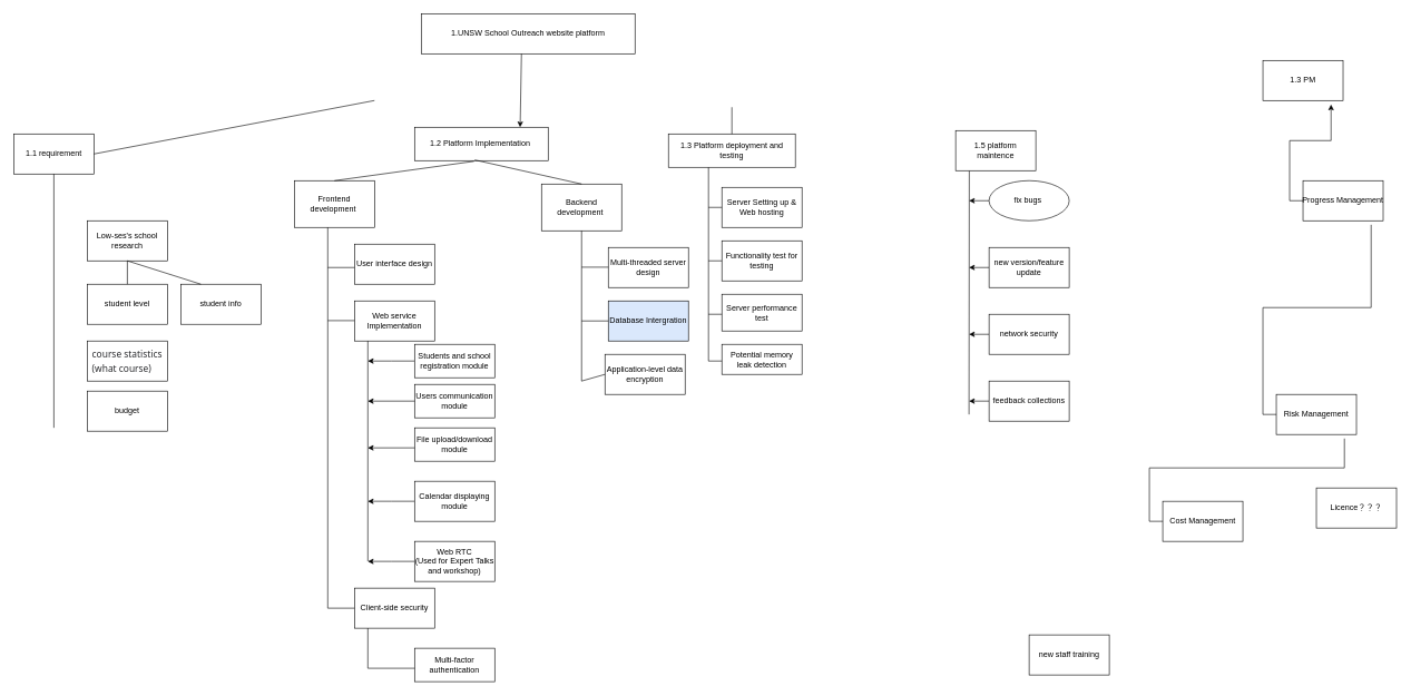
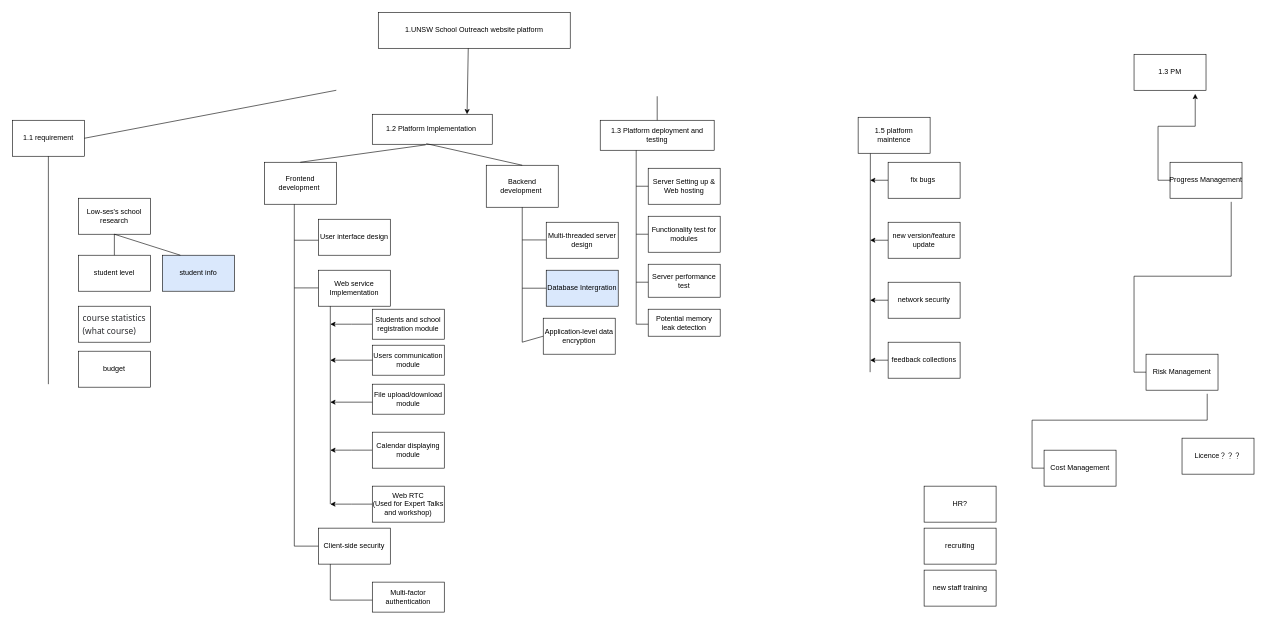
  <mxCell id="0" />
  <mxCell id="1" parent="0" />
  <mxCell id="2" value="1.UNSW School Outreach website platform" style="rounded=0;whiteSpace=wrap;html=1;" parent="1" vertex="1"><mxGeometry x="630" y="20" width="320" height="60" as="geometry" /></mxCell>
  <mxCell id="3" value="Low-ses's school research" style="rounded=0;whiteSpace=wrap;html=1;" parent="1" vertex="1"><mxGeometry x="130" y="330" width="120" height="60" as="geometry" /></mxCell>
  <mxCell id="4" value="1.1 requirement" style="rounded=0;whiteSpace=wrap;html=1;" parent="1" vertex="1"><mxGeometry x="20" y="200" width="120" height="60" as="geometry" /></mxCell>
  <mxCell id="5" value="" style="endArrow=none;html=1;rounded=0;exitX=0.5;exitY=1;exitDx=0;exitDy=0;" parent="1" source="4" edge="1"><mxGeometry width="50" height="50" relative="1" as="geometry"><mxPoint x="450" y="480" as="sourcePoint" /><mxPoint x="80" y="640" as="targetPoint" /></mxGeometry></mxCell>
  <mxCell id="6" value="student level" style="rounded=0;whiteSpace=wrap;html=1;" parent="1" vertex="1"><mxGeometry x="130" y="425" width="120" height="60" as="geometry" /></mxCell>
  <mxCell id="7" value="&lt;ul style=&quot;box-sizing: border-box; margin: 0px; padding: 0px; color: rgb(42, 43, 46); font-family: &amp;quot;PingFang SC&amp;quot;, &amp;quot;Segoe UI&amp;quot;, Arial, &amp;quot;Microsoft YaHei&amp;quot;, 微软雅黑, 宋体, &amp;quot;Malgun Gothic&amp;quot;, sans-serif; font-size: 14px; text-align: start; background-color: rgb(255, 255, 255);&quot;&gt;&lt;li style=&quot;box-sizing: border-box; margin: 0px; padding: 0px; list-style: none;&quot;&gt;&lt;p style=&quot;box-sizing: border-box; margin: 0px 0px 2px; padding: 0px; line-height: 21px; display: inline; font-size: var(--main-font-size);&quot; class=&quot;src grammarSection&quot; data-group=&quot;1-1&quot;&gt;course statistics&lt;/p&gt;&lt;/li&gt;&lt;li style=&quot;box-sizing: border-box; margin: 0px; padding: 0px; list-style: none;&quot;&gt;&lt;p style=&quot;box-sizing: border-box; margin: 0px 0px 2px; padding: 0px; line-height: 21px; display: inline; font-size: var(--main-font-size);&quot; class=&quot;src grammarSection&quot; data-group=&quot;1-1&quot;&gt;(what course)&lt;/p&gt;&lt;/li&gt;&lt;/ul&gt;" style="rounded=0;whiteSpace=wrap;html=1;" parent="1" vertex="1"><mxGeometry x="130" y="510" width="120" height="60" as="geometry" /></mxCell>
  <mxCell id="8" value="1.2 Platform Implementation&amp;nbsp;" style="rounded=0;whiteSpace=wrap;html=1;" parent="1" vertex="1"><mxGeometry x="620" y="190" width="200" height="50" as="geometry" /></mxCell>
  <mxCell id="9" value="User interface design" style="rounded=0;whiteSpace=wrap;html=1;" parent="1" vertex="1"><mxGeometry x="530" y="365" width="120" height="60" as="geometry" /></mxCell>
  <mxCell id="10" value="Frontend development&amp;nbsp;" style="rounded=0;whiteSpace=wrap;html=1;" parent="1" vertex="1"><mxGeometry x="440" y="270" width="120" height="70" as="geometry" /></mxCell>
  <mxCell id="11" value="1.5 platform maintence" style="rounded=0;whiteSpace=wrap;html=1;" parent="1" vertex="1"><mxGeometry x="1430" y="195" width="120" height="60" as="geometry" /></mxCell>
  <mxCell id="12" style="edgeStyle=orthogonalEdgeStyle;rounded=0;orthogonalLoop=1;jettySize=auto;html=1;exitX=0;exitY=0.5;exitDx=0;exitDy=0;" parent="1" source="13" edge="1"><mxGeometry relative="1" as="geometry"><mxPoint x="1450" y="599.571" as="targetPoint" /></mxGeometry></mxCell>
  <mxCell id="13" value="feedback collections" style="rounded=0;whiteSpace=wrap;html=1;" parent="1" vertex="1"><mxGeometry x="1480" y="570" width="120" height="60" as="geometry" /></mxCell>
  <mxCell id="14" style="edgeStyle=orthogonalEdgeStyle;rounded=0;orthogonalLoop=1;jettySize=auto;html=1;exitX=0;exitY=0.5;exitDx=0;exitDy=0;" parent="1" source="15" edge="1"><mxGeometry relative="1" as="geometry"><mxPoint x="1450" y="499.571" as="targetPoint" /></mxGeometry></mxCell>
  <mxCell id="15" value="network security" style="rounded=0;whiteSpace=wrap;html=1;" parent="1" vertex="1"><mxGeometry x="1480" y="470" width="120" height="60" as="geometry" /></mxCell>
  <mxCell id="16" style="edgeStyle=orthogonalEdgeStyle;rounded=0;orthogonalLoop=1;jettySize=auto;html=1;exitX=0;exitY=0.5;exitDx=0;exitDy=0;" parent="1" source="17" edge="1"><mxGeometry relative="1" as="geometry"><mxPoint x="1450" y="399.571" as="targetPoint" /></mxGeometry></mxCell>
  <mxCell id="17" value="new version/feature update" style="rounded=0;whiteSpace=wrap;html=1;" parent="1" vertex="1"><mxGeometry x="1480" y="370" width="120" height="60" as="geometry" /></mxCell>
  <mxCell id="18" style="edgeStyle=orthogonalEdgeStyle;rounded=0;orthogonalLoop=1;jettySize=auto;html=1;exitX=0;exitY=0.5;exitDx=0;exitDy=0;" parent="1" source="19" edge="1"><mxGeometry relative="1" as="geometry"><mxPoint x="1450" y="299.571" as="targetPoint" /></mxGeometry></mxCell>
- <mxCell id="19" value="fix bugs&amp;nbsp;" style="ellipse;whiteSpace=wrap;html=1;" parent="1" vertex="1"><mxGeometry x="1480" y="270" width="120" height="60" as="geometry" /></mxCell>
+ <mxCell id="19" value="fix bugs&amp;nbsp;" style="rounded=0;whiteSpace=wrap;html=1;" parent="1" vertex="1"><mxGeometry x="1480" y="270" width="120" height="60" as="geometry" /></mxCell>
  <mxCell id="20" style="edgeStyle=orthogonalEdgeStyle;rounded=0;orthogonalLoop=1;jettySize=auto;html=1;exitX=0;exitY=0.5;exitDx=0;exitDy=0;entryX=0.85;entryY=1.1;entryDx=0;entryDy=0;entryPerimeter=0;startArrow=none;" parent="1" source="57" target="23" edge="1"><mxGeometry relative="1" as="geometry"><mxPoint x="1040" y="310" as="targetPoint" /></mxGeometry></mxCell>
  <mxCell id="21" value="Cost Management" style="rounded=0;whiteSpace=wrap;html=1;" parent="1" vertex="1"><mxGeometry x="1740" y="750" width="120" height="60" as="geometry" /></mxCell>
  <mxCell id="22" value="Licence？？？" style="rounded=0;whiteSpace=wrap;html=1;" parent="1" vertex="1"><mxGeometry x="1970" y="730" width="120" height="60" as="geometry" /></mxCell>
  <mxCell id="23" value="1.3 PM" style="rounded=0;whiteSpace=wrap;html=1;" parent="1" vertex="1"><mxGeometry x="1890" y="90" width="120" height="60" as="geometry" /></mxCell>
  <mxCell id="24" value="1.3 Platform deployment and testing" style="rounded=0;whiteSpace=wrap;html=1;" parent="1" vertex="1"><mxGeometry x="1000" y="200" width="190" height="50" as="geometry" /></mxCell>
  <mxCell id="25" value="Web service Implementation" style="rounded=0;whiteSpace=wrap;html=1;" parent="1" vertex="1"><mxGeometry x="530" y="450" width="120" height="60" as="geometry" /></mxCell>
  <mxCell id="26" style="edgeStyle=orthogonalEdgeStyle;rounded=0;orthogonalLoop=1;jettySize=auto;html=1;exitX=0;exitY=0.5;exitDx=0;exitDy=0;" parent="1" source="27" edge="1"><mxGeometry relative="1" as="geometry"><mxPoint x="550" y="540" as="targetPoint" /></mxGeometry></mxCell>
  <mxCell id="27" value="Students and school registration module" style="rounded=0;whiteSpace=wrap;html=1;" parent="1" vertex="1"><mxGeometry x="620" y="515" width="120" height="50" as="geometry" /></mxCell>
  <mxCell id="28" style="edgeStyle=orthogonalEdgeStyle;rounded=0;orthogonalLoop=1;jettySize=auto;html=1;exitX=0;exitY=0.5;exitDx=0;exitDy=0;" parent="1" source="29" edge="1"><mxGeometry relative="1" as="geometry"><mxPoint x="550" y="750" as="targetPoint" /></mxGeometry></mxCell>
  <mxCell id="29" value="Calendar displaying module" style="rounded=0;whiteSpace=wrap;html=1;" parent="1" vertex="1"><mxGeometry x="620" y="720" width="120" height="60" as="geometry" /></mxCell>
  <mxCell id="30" style="edgeStyle=orthogonalEdgeStyle;rounded=0;orthogonalLoop=1;jettySize=auto;html=1;exitX=0;exitY=0.5;exitDx=0;exitDy=0;" parent="1" source="31" edge="1"><mxGeometry relative="1" as="geometry"><mxPoint x="550" y="600" as="targetPoint" /><Array as="points"><mxPoint x="670" y="600" /><mxPoint x="670" y="600" /></Array></mxGeometry></mxCell>
  <mxCell id="31" value="Users communication module" style="rounded=0;whiteSpace=wrap;html=1;" parent="1" vertex="1"><mxGeometry x="620" y="575" width="120" height="50" as="geometry" /></mxCell>
  <mxCell id="32" value="File upload/download module" style="rounded=0;whiteSpace=wrap;html=1;fontSize=12;" parent="1" vertex="1"><mxGeometry x="620" y="640" width="120" height="50" as="geometry" /></mxCell>
  <mxCell id="33" value="" style="endArrow=none;html=1;rounded=0;" parent="1" edge="1"><mxGeometry width="50" height="50" relative="1" as="geometry"><mxPoint x="550" y="840" as="sourcePoint" /><mxPoint x="550" y="510" as="targetPoint" /></mxGeometry></mxCell>
  <mxCell id="34" value="" style="endArrow=classic;html=1;rounded=0;entryX=0.79;entryY=0;entryDx=0;entryDy=0;entryPerimeter=0;" parent="1" target="8" edge="1"><mxGeometry width="50" height="50" relative="1" as="geometry"><mxPoint x="780" y="80" as="sourcePoint" /><mxPoint x="790" y="200" as="targetPoint" /></mxGeometry></mxCell>
  <mxCell id="35" value="Server Setting up &amp;amp; Web hosting" style="rounded=0;whiteSpace=wrap;html=1;" parent="1" vertex="1"><mxGeometry x="1080" y="280" width="120" height="60" as="geometry" /></mxCell>
- <mxCell id="36" value="Functionality&amp;nbsp;test for testing" style="rounded=0;whiteSpace=wrap;html=1;" parent="1" vertex="1"><mxGeometry x="1080" y="360" width="120" height="60" as="geometry" /></mxCell>
+ <mxCell id="36" value="Functionality&amp;nbsp;test for modules" style="rounded=0;whiteSpace=wrap;html=1;" parent="1" vertex="1"><mxGeometry x="1080" y="360" width="120" height="60" as="geometry" /></mxCell>
  <mxCell id="37" value="" style="endArrow=none;html=1;rounded=0;exitX=0.5;exitY=1;exitDx=0;exitDy=0;entryX=0.5;entryY=0;entryDx=0;entryDy=0;" parent="1" source="3" target="6" edge="1"><mxGeometry width="50" height="50" relative="1" as="geometry"><mxPoint x="703" y="535" as="sourcePoint" /><mxPoint x="753" y="485" as="targetPoint" /></mxGeometry></mxCell>
  <mxCell id="38" style="edgeStyle=orthogonalEdgeStyle;rounded=0;orthogonalLoop=1;jettySize=auto;html=1;exitX=0;exitY=0.5;exitDx=0;exitDy=0;" parent="1" source="39" edge="1"><mxGeometry relative="1" as="geometry"><mxPoint x="550" y="840" as="targetPoint" /></mxGeometry></mxCell>
  <mxCell id="39" value="&lt;div&gt;Web RTC&lt;/div&gt;&lt;div&gt;(Used for Expert Talks and workshop)&lt;/div&gt;" style="rounded=0;whiteSpace=wrap;html=1;" parent="1" vertex="1"><mxGeometry x="620" y="810" width="120" height="60" as="geometry" /></mxCell>
  <mxCell id="40" value="new staff training" style="rounded=0;whiteSpace=wrap;html=1;" parent="1" vertex="1"><mxGeometry x="1540" y="950" width="120" height="60" as="geometry" /></mxCell>
+ <mxCell id="41" value="recruiting" style="rounded=0;whiteSpace=wrap;html=1;" parent="1" vertex="1"><mxGeometry x="1540" y="880" width="120" height="60" as="geometry" /></mxCell>
+ <mxCell id="42" value="HR?" style="rounded=0;whiteSpace=wrap;html=1;" parent="1" vertex="1"><mxGeometry x="1540" y="810" width="120" height="60" as="geometry" /></mxCell>
  <mxCell id="43" value="" style="endArrow=none;html=1;rounded=0;exitX=0.5;exitY=0;exitDx=0;exitDy=0;entryX=0.445;entryY=1.02;entryDx=0;entryDy=0;entryPerimeter=0;" parent="1" source="10" target="8" edge="1"><mxGeometry width="50" height="50" relative="1" as="geometry"><mxPoint x="630" y="460" as="sourcePoint" /><mxPoint x="680" y="410" as="targetPoint" /></mxGeometry></mxCell>
  <mxCell id="44" value="" style="endArrow=none;html=1;rounded=0;entryX=0.5;entryY=0;entryDx=0;entryDy=0;" parent="1" target="24" edge="1"><mxGeometry width="50" height="50" relative="1" as="geometry"><mxPoint x="1095" y="160" as="sourcePoint" /><mxPoint x="680" y="410" as="targetPoint" /></mxGeometry></mxCell>
  <mxCell id="45" value="" style="endArrow=none;html=1;rounded=0;" parent="1" edge="1"><mxGeometry width="50" height="50" relative="1" as="geometry"><mxPoint x="490" y="340" as="sourcePoint" /><mxPoint x="490" y="910" as="targetPoint" /></mxGeometry></mxCell>
- <mxCell id="46" value="student info" style="rounded=0;whiteSpace=wrap;html=1;" parent="1" vertex="1"><mxGeometry x="270" y="425" width="120" height="60" as="geometry" /></mxCell>
+ <mxCell id="46" value="student info" style="rounded=0;whiteSpace=wrap;html=1;fillColor=#dae8fc;" parent="1" vertex="1"><mxGeometry x="270" y="425" width="120" height="60" as="geometry" /></mxCell>
  <mxCell id="47" value="" style="endArrow=none;html=1;rounded=0;exitX=1;exitY=0.5;exitDx=0;exitDy=0;" parent="1" source="4" edge="1"><mxGeometry width="50" height="50" relative="1" as="geometry"><mxPoint x="630" y="460" as="sourcePoint" /><mxPoint x="560" y="150" as="targetPoint" /></mxGeometry></mxCell>
  <mxCell id="48" value="" style="endArrow=none;html=1;rounded=0;exitX=0.5;exitY=1;exitDx=0;exitDy=0;entryX=0.25;entryY=0;entryDx=0;entryDy=0;" parent="1" source="3" target="46" edge="1"><mxGeometry width="50" height="50" relative="1" as="geometry"><mxPoint x="480" y="600" as="sourcePoint" /><mxPoint x="530" y="550" as="targetPoint" /></mxGeometry></mxCell>
  <mxCell id="49" value="" style="endArrow=none;html=1;rounded=0;entryX=0.17;entryY=1.005;entryDx=0;entryDy=0;entryPerimeter=0;" parent="1" target="11" edge="1"><mxGeometry width="50" height="50" relative="1" as="geometry"><mxPoint x="1450" y="620" as="sourcePoint" /><mxPoint x="1250" y="410" as="targetPoint" /></mxGeometry></mxCell>
  <mxCell id="50" value="budget" style="rounded=0;whiteSpace=wrap;html=1;" parent="1" vertex="1"><mxGeometry x="130" y="585" width="120" height="60" as="geometry" /></mxCell>
  <mxCell id="51" value="" style="endArrow=none;html=1;rounded=0;" parent="1" edge="1"><mxGeometry width="50" height="50" relative="1" as="geometry"><mxPoint x="1060" y="540" as="sourcePoint" /><mxPoint x="1060" y="250" as="targetPoint" /></mxGeometry></mxCell>
  <mxCell id="52" value="" style="endArrow=none;html=1;rounded=0;" parent="1" edge="1"><mxGeometry width="50" height="50" relative="1" as="geometry"><mxPoint x="490" y="400" as="sourcePoint" /><mxPoint x="530" y="400" as="targetPoint" /></mxGeometry></mxCell>
  <mxCell id="53" value="" style="endArrow=none;html=1;rounded=0;" parent="1" edge="1"><mxGeometry width="50" height="50" relative="1" as="geometry"><mxPoint x="490" y="479.5" as="sourcePoint" /><mxPoint x="530" y="479.5" as="targetPoint" /></mxGeometry></mxCell>
  <mxCell id="54" value="" style="edgeStyle=orthogonalEdgeStyle;rounded=0;orthogonalLoop=1;jettySize=auto;html=1;exitX=0;exitY=0.5;exitDx=0;exitDy=0;entryX=0.85;entryY=1.1;entryDx=0;entryDy=0;entryPerimeter=0;endArrow=none;" parent="1" source="21" target="55" edge="1"><mxGeometry relative="1" as="geometry"><mxPoint x="1232" y="186" as="targetPoint" /><mxPoint x="1260" y="780" as="sourcePoint" /></mxGeometry></mxCell>
  <mxCell id="55" value="Risk&amp;nbsp;Management" style="rounded=0;whiteSpace=wrap;html=1;" parent="1" vertex="1"><mxGeometry x="1910" y="590" width="120" height="60" as="geometry" /></mxCell>
  <mxCell id="56" value="" style="edgeStyle=orthogonalEdgeStyle;rounded=0;orthogonalLoop=1;jettySize=auto;html=1;exitX=0;exitY=0.5;exitDx=0;exitDy=0;entryX=0.85;entryY=1.1;entryDx=0;entryDy=0;entryPerimeter=0;startArrow=none;endArrow=none;" parent="1" source="55" target="57" edge="1"><mxGeometry relative="1" as="geometry"><mxPoint x="1232" y="186" as="targetPoint" /><mxPoint x="1190" y="630" as="sourcePoint" /></mxGeometry></mxCell>
  <mxCell id="57" value="Progress&amp;nbsp;Management" style="rounded=0;whiteSpace=wrap;html=1;" parent="1" vertex="1"><mxGeometry x="1950" y="270" width="120" height="60" as="geometry" /></mxCell>
  <mxCell id="58" value="" style="endArrow=classic;html=1;rounded=0;exitX=0;exitY=0.6;exitDx=0;exitDy=0;exitPerimeter=0;" parent="1" source="32" edge="1"><mxGeometry width="50" height="50" relative="1" as="geometry"><mxPoint x="650" y="670" as="sourcePoint" /><mxPoint x="550" y="670" as="targetPoint" /></mxGeometry></mxCell>
  <mxCell id="59" style="edgeStyle=orthogonalEdgeStyle;rounded=0;orthogonalLoop=1;jettySize=auto;html=1;exitX=0.5;exitY=1;exitDx=0;exitDy=0;" parent="1" source="31" target="31" edge="1"><mxGeometry relative="1" as="geometry" /></mxCell>
  <mxCell id="60" value="Backend development&amp;nbsp;" style="rounded=0;whiteSpace=wrap;html=1;direction=west;" parent="1" vertex="1"><mxGeometry x="810" y="275" width="120" height="70" as="geometry" /></mxCell>
  <mxCell id="61" value="Client-side security" style="rounded=0;whiteSpace=wrap;html=1;" parent="1" vertex="1"><mxGeometry x="530" y="880" width="120" height="60" as="geometry" /></mxCell>
  <mxCell id="62" value="" style="endArrow=none;html=1;rounded=0;entryX=0;entryY=0.5;entryDx=0;entryDy=0;" parent="1" target="61" edge="1"><mxGeometry width="50" height="50" relative="1" as="geometry"><mxPoint x="490" y="910" as="sourcePoint" /><mxPoint x="540" y="410" as="targetPoint" /></mxGeometry></mxCell>
  <mxCell id="63" value=" Multi-factor authentication" style="rounded=0;whiteSpace=wrap;html=1;" parent="1" vertex="1"><mxGeometry x="620" y="970" width="120" height="50" as="geometry" /></mxCell>
  <mxCell id="64" value="" style="endArrow=none;html=1;rounded=0;entryX=0.167;entryY=1;entryDx=0;entryDy=0;entryPerimeter=0;" parent="1" target="61" edge="1"><mxGeometry width="50" height="50" relative="1" as="geometry"><mxPoint x="550" y="1000" as="sourcePoint" /><mxPoint x="560" y="1010" as="targetPoint" /></mxGeometry></mxCell>
  <mxCell id="65" value="" style="endArrow=none;html=1;rounded=0;" parent="1" edge="1"><mxGeometry width="50" height="50" relative="1" as="geometry"><mxPoint x="550" y="1000" as="sourcePoint" /><mxPoint x="620" y="1000" as="targetPoint" /></mxGeometry></mxCell>
  <mxCell id="66" value="" style="endArrow=none;html=1;rounded=0;entryX=0.45;entryY=0.98;entryDx=0;entryDy=0;entryPerimeter=0;" parent="1" target="8" edge="1"><mxGeometry width="50" height="50" relative="1" as="geometry"><mxPoint x="870" y="275" as="sourcePoint" /><mxPoint x="920" y="225" as="targetPoint" /></mxGeometry></mxCell>
  <mxCell id="67" value="" style="endArrow=none;html=1;rounded=0;" parent="1" edge="1"><mxGeometry width="50" height="50" relative="1" as="geometry"><mxPoint x="870" y="345" as="sourcePoint" /><mxPoint x="870" y="570" as="targetPoint" /></mxGeometry></mxCell>
  <mxCell id="68" value="Multi-threaded server design" style="rounded=0;whiteSpace=wrap;html=1;" parent="1" vertex="1"><mxGeometry x="910" y="370" width="120" height="60" as="geometry" /></mxCell>
  <mxCell id="69" value="" style="endArrow=none;html=1;rounded=0;" parent="1" edge="1"><mxGeometry width="50" height="50" relative="1" as="geometry"><mxPoint x="870" y="399.5" as="sourcePoint" /><mxPoint x="910" y="399.5" as="targetPoint" /></mxGeometry></mxCell>
  <mxCell id="70" value="Database Intergration" style="rounded=0;whiteSpace=wrap;html=1;fillColor=#dae8fc;" parent="1" vertex="1"><mxGeometry x="910" y="450" width="120" height="60" as="geometry" /></mxCell>
  <mxCell id="71" value="" style="endArrow=none;html=1;rounded=0;entryX=0;entryY=0.5;entryDx=0;entryDy=0;" parent="1" target="70" edge="1"><mxGeometry width="50" height="50" relative="1" as="geometry"><mxPoint x="870" y="480" as="sourcePoint" /><mxPoint x="920" y="409.5" as="targetPoint" /></mxGeometry></mxCell>
  <mxCell id="72" value="Application-level data encryption" style="rounded=0;whiteSpace=wrap;html=1;" parent="1" vertex="1"><mxGeometry x="905" y="530" width="120" height="60" as="geometry" /></mxCell>
  <mxCell id="73" value="" style="endArrow=none;html=1;rounded=0;entryX=0;entryY=0.5;entryDx=0;entryDy=0;" parent="1" target="72" edge="1"><mxGeometry width="50" height="50" relative="1" as="geometry"><mxPoint x="870" y="570" as="sourcePoint" /><mxPoint x="920" y="409.5" as="targetPoint" /></mxGeometry></mxCell>
  <mxCell id="74" value="" style="endArrow=none;html=1;rounded=0;entryX=0;entryY=0.5;entryDx=0;entryDy=0;" parent="1" target="35" edge="1"><mxGeometry width="50" height="50" relative="1" as="geometry"><mxPoint x="1060" y="310" as="sourcePoint" /><mxPoint x="1170" y="420" as="targetPoint" /></mxGeometry></mxCell>
  <mxCell id="75" value="" style="endArrow=none;html=1;rounded=0;entryX=0;entryY=0.5;entryDx=0;entryDy=0;" parent="1" target="36" edge="1"><mxGeometry width="50" height="50" relative="1" as="geometry"><mxPoint x="1060" y="390" as="sourcePoint" /><mxPoint x="1090" y="320" as="targetPoint" /></mxGeometry></mxCell>
  <mxCell id="76" value="Server performance test" style="rounded=0;whiteSpace=wrap;html=1;" parent="1" vertex="1"><mxGeometry x="1080" y="440" width="120" height="55" as="geometry" /></mxCell>
  <mxCell id="77" value="" style="endArrow=none;html=1;rounded=0;" parent="1" edge="1"><mxGeometry width="50" height="50" relative="1" as="geometry"><mxPoint x="1060" y="470" as="sourcePoint" /><mxPoint x="1080" y="470" as="targetPoint" /></mxGeometry></mxCell>
  <mxCell id="78" value="Potential memory leak detection" style="rounded=0;whiteSpace=wrap;html=1;" parent="1" vertex="1"><mxGeometry x="1080" y="515" width="120" height="45" as="geometry" /></mxCell>
  <mxCell id="79" value="" style="endArrow=none;html=1;rounded=0;" parent="1" edge="1"><mxGeometry width="50" height="50" relative="1" as="geometry"><mxPoint x="1060" y="540" as="sourcePoint" /><mxPoint x="1080" y="540" as="targetPoint" /></mxGeometry></mxCell>
